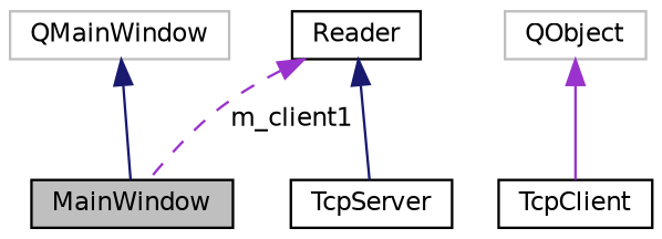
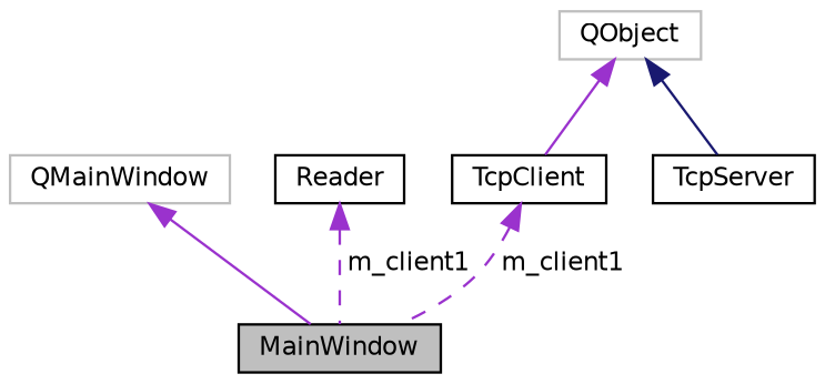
  digraph {
    node [color=black fillcolor=white fontname=Helvetica fontsize=10 shape=record style=filled]
    edge [color=darkorchid3 dir=back fontname=Helvetica fontsize=10 labelfontname=Helvetica labelfontsize=10 style=solid]
    n1 [fillcolor=grey75 fontcolor=black height=0.2 label=MainWindow width=0.4]
    n2 [color=grey75 height=0.2 label=QMainWindow width=0.4]
    n3 [height=0.2 label=Reader width=0.4]
    n4 [height=0.2 label=TcpClient width=0.4]
    n5 [color=grey75 height=0.2 label=QObject width=0.4]
    n6 [height=0.2 label=TcpServer width=0.4]
-   n2 -> n1 [color=midnightblue]
+   n2 -> n1
    n3 -> n1 [label=" m_client1" style=dashed]
+   n4 -> n1 [label=" m_client1" style=dashed]
    n5 -> n4
-   n3 -> n6 [color=midnightblue]
+   n5 -> n6 [color=midnightblue]
  }
